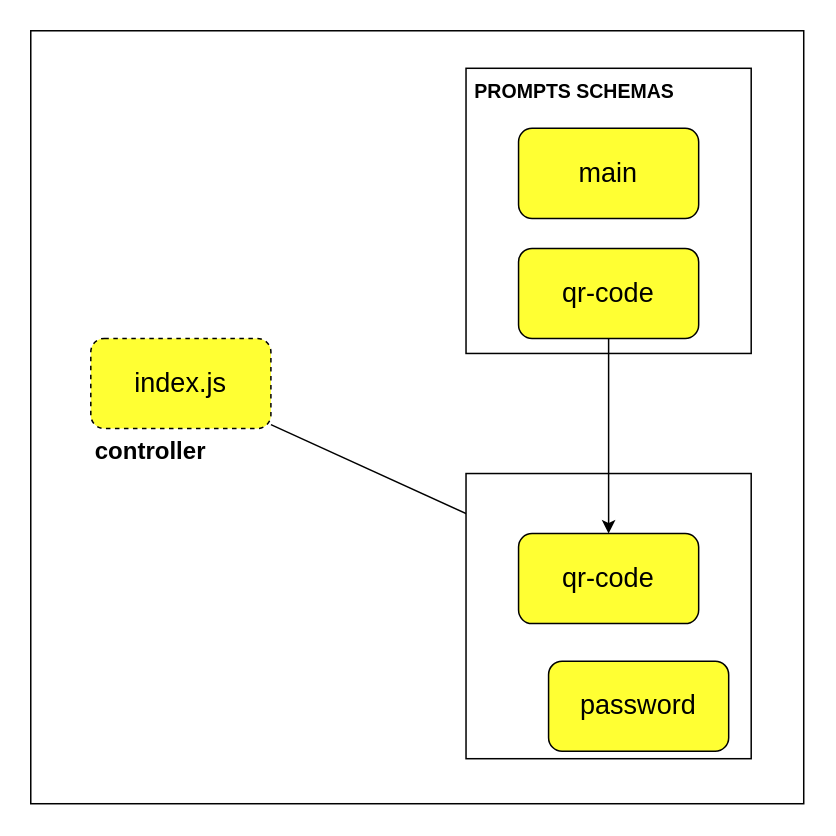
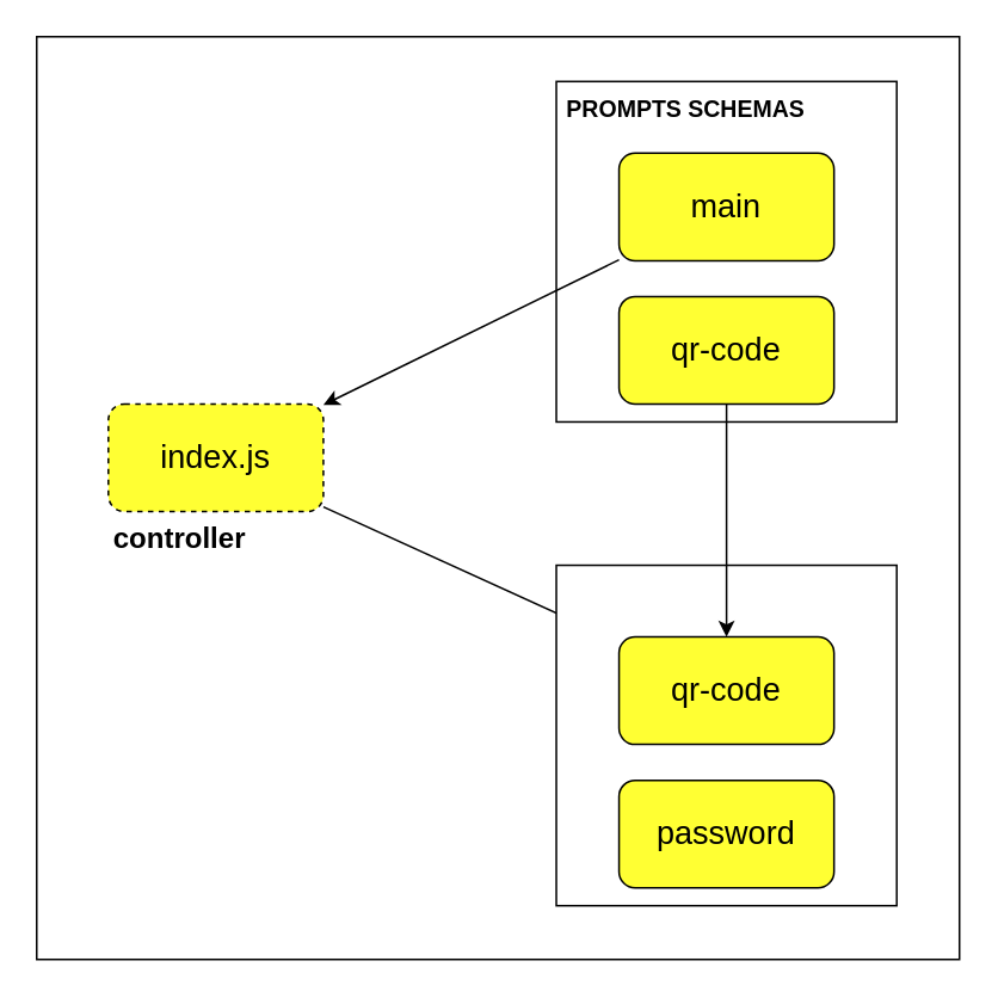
  <mxCell id="0" />
  <mxCell id="1" parent="0" />
  <mxCell id="2" value="" style="whiteSpace=wrap;html=1;aspect=fixed;" vertex="1" parent="1"><mxGeometry x="20" y="20" width="515" height="515" as="geometry" /></mxCell>
  <mxCell id="3" style="edgeStyle=none;html=1;" edge="1" parent="1" source="4" target="6"><mxGeometry relative="1" as="geometry" /></mxCell>
  <mxCell id="4" value="&lt;font style=&quot;font-size: 18px; color: rgb(0, 0, 0);&quot;&gt;index.js&lt;/font&gt;" style="rounded=1;whiteSpace=wrap;html=1;fillColor=#FFFF33;strokeColor=light-dark(#000000,#6D5100);dashed=1;" vertex="1" parent="1"><mxGeometry x="60" y="225" width="120" height="60" as="geometry" /></mxCell>
  <mxCell id="5" value="" style="whiteSpace=wrap;html=1;aspect=fixed;" vertex="1" parent="1"><mxGeometry x="310" y="315" width="190" height="190" as="geometry" /></mxCell>
  <mxCell id="6" value="&lt;font style=&quot;font-size: 18px;&quot;&gt;qr-code&lt;/font&gt;" style="rounded=1;whiteSpace=wrap;html=1;fillColor=#FFFF33;" vertex="1" parent="1"><mxGeometry x="345" y="355" width="120" height="60" as="geometry" /></mxCell>
- <mxCell id="7" value="&lt;font style=&quot;font-size: 18px;&quot;&gt;password&lt;/font&gt;" style="rounded=1;whiteSpace=wrap;html=1;fillColor=#FFFF33;" vertex="1" parent="1"><mxGeometry x="365" y="440" width="120" height="60" as="geometry" /></mxCell>
+ <mxCell id="7" value="&lt;font style=&quot;font-size: 18px;&quot;&gt;password&lt;/font&gt;" style="rounded=1;whiteSpace=wrap;html=1;fillColor=#FFFF33;" vertex="1" parent="1"><mxGeometry x="345" y="435" width="120" height="60" as="geometry" /></mxCell>
  <mxCell id="8" value="" style="whiteSpace=wrap;html=1;aspect=fixed;" vertex="1" parent="1"><mxGeometry x="310" y="45" width="190" height="190" as="geometry" /></mxCell>
  <mxCell id="9" value="PROMPTS SCHEMAS" style="text;html=1;align=center;verticalAlign=middle;whiteSpace=wrap;rounded=0;fontSize=13;fontStyle=1" vertex="1" parent="1"><mxGeometry x="310" y="45" width="145" height="30" as="geometry" /></mxCell>
+ <mxCell id="10" style="edgeStyle=none;html=1;" edge="1" parent="1" source="11" target="4"><mxGeometry relative="1" as="geometry" /></mxCell>
  <mxCell id="11" value="&lt;font style=&quot;font-size: 18px;&quot;&gt;main&lt;/font&gt;" style="rounded=1;whiteSpace=wrap;html=1;fillColor=#FFFF33;" vertex="1" parent="1"><mxGeometry x="345" y="85" width="120" height="60" as="geometry" /></mxCell>
  <mxCell id="12" style="edgeStyle=none;html=1;" edge="1" parent="1" source="13" target="6"><mxGeometry relative="1" as="geometry" /></mxCell>
  <mxCell id="13" value="&lt;font style=&quot;font-size: 18px;&quot;&gt;qr-code&lt;/font&gt;" style="rounded=1;whiteSpace=wrap;html=1;fillColor=#FFFF33;" vertex="1" parent="1"><mxGeometry x="345" y="165" width="120" height="60" as="geometry" /></mxCell>
  <mxCell id="14" value="&lt;b&gt;&lt;font style=&quot;font-size: 16px;&quot;&gt;controller&lt;/font&gt;&lt;/b&gt;" style="text;html=1;align=center;verticalAlign=middle;whiteSpace=wrap;rounded=0;" vertex="1" parent="1"><mxGeometry x="70" y="285" width="60" height="30" as="geometry" /></mxCell>
